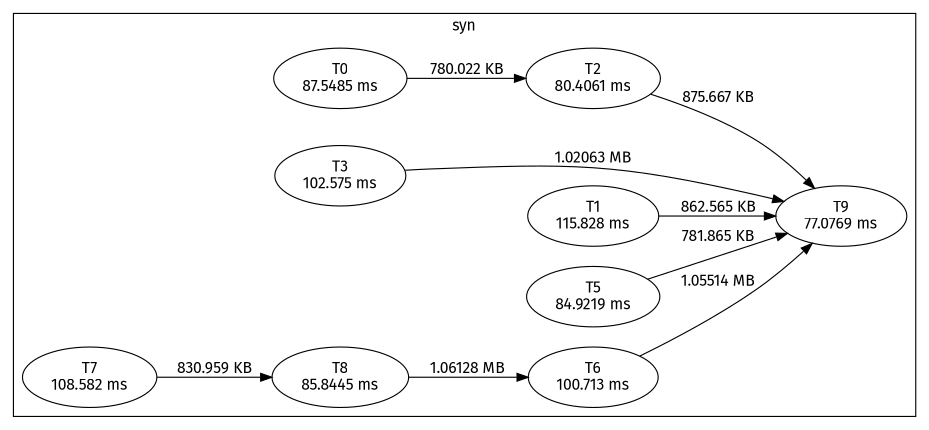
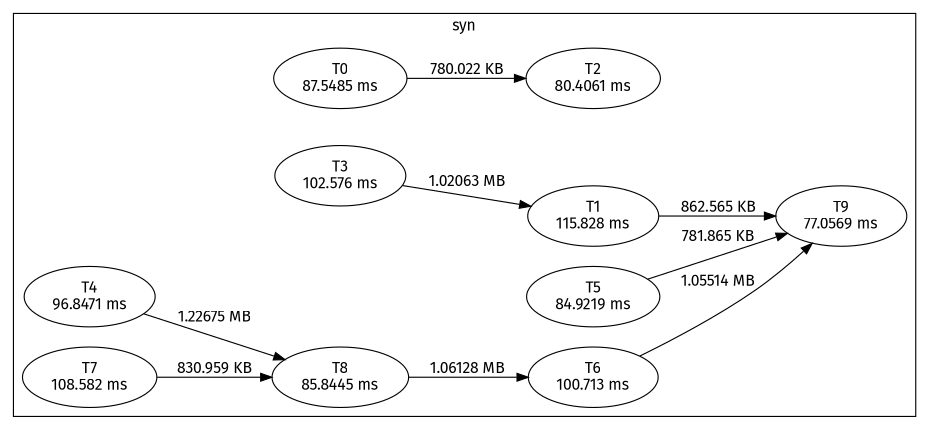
  digraph {
    fontname="Fira Sans"
    rankdir=LR
    node [fontname="Fira Sans"]
    edge [fontname="Fira Sans"]
    n1 [label=<T0<BR />87.5485 ms>]
    n2 [label=<T2<BR />80.4061 ms>]
    n3 [label=<T1<BR />115.828 ms>]
-   n4 [label=<T9<BR />77.0769 ms>]
-   n5 [label=<T3<BR />102.575 ms>]
+   n4 [label=<T9<BR />77.0569 ms>]
+   n5 [label=<T3<BR />102.576 ms>]
+   n6 [label=<T4<BR />96.8471 ms>]
    n7 [label=<T8<BR />85.8445 ms>]
    n8 [label=<T5<BR />84.9219 ms>]
    n9 [label=<T6<BR />100.713 ms>]
    n10 [label=<T7<BR />108.582 ms>]
    subgraph cluster_1 {
      label=syn
      n1
      n2
      n3
      n4
      n5
+     n6
      n7
      n8
      n9
      n10
    }
    n1 -> n2 [label=<780.022 KB>]
-   n2 -> n4 [label=<875.667 KB>]
    n3 -> n4 [label=<862.565 KB>]
-   n5 -> n4 [label=<1.02063 MB>]
+   n5 -> n3 [label=<1.02063 MB>]
+   n6 -> n7 [label=<1.22675 MB>]
    n7 -> n9 [label=<1.06128 MB>]
    n8 -> n4 [label=<781.865 KB>]
    n9 -> n4 [label=<1.05514 MB>]
    n10 -> n7 [label=<830.959 KB>]
  }
